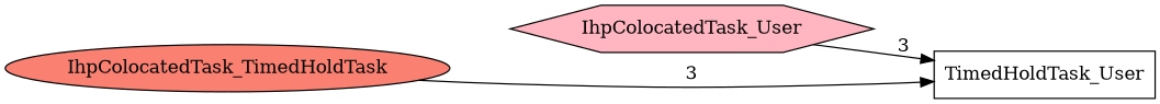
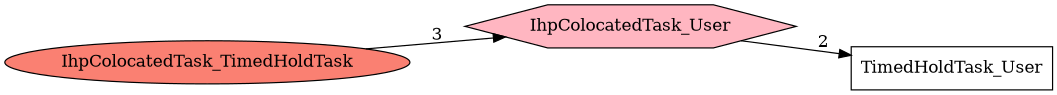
  digraph {
    rankdir=LR
    node [style=filled]
    IhpColocatedTask_User [fillcolor=lightpink shape=hexagon]
    TimedHoldTask_User [fillcolor=white shape=box]
    n3 [fillcolor=salmon label=IhpColocatedTask_TimedHoldTask shape=ellipse]
-   IhpColocatedTask_User -> TimedHoldTask_User [label=3]
-   n3 -> TimedHoldTask_User [label=3]
+   IhpColocatedTask_User -> TimedHoldTask_User [label=2]
+   n3 -> IhpColocatedTask_User [label=3]
  }
